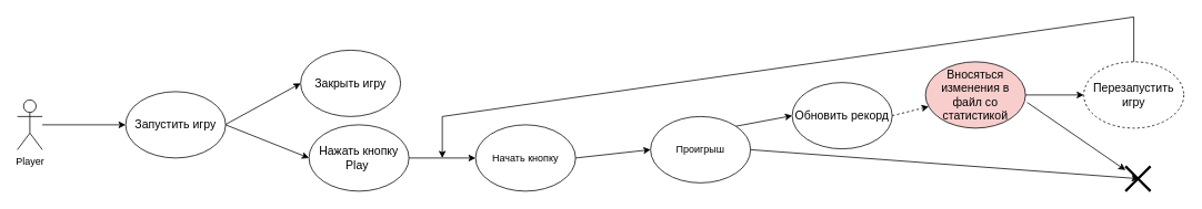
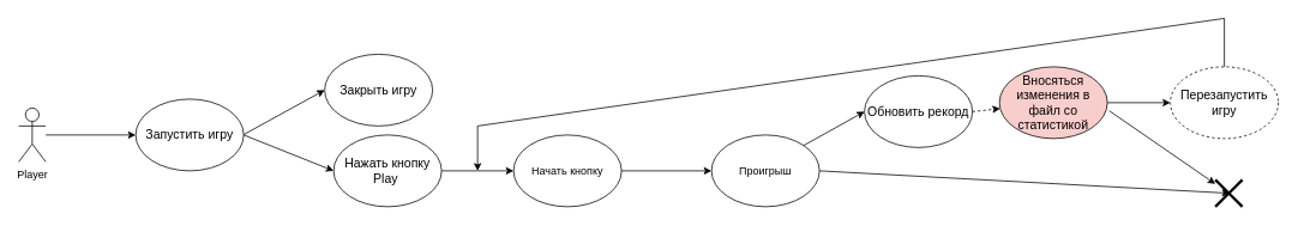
  <mxCell id="0" />
  <mxCell id="1" parent="0" />
  <mxCell id="2" value="Player" style="shape=umlActor;verticalLabelPosition=bottom;verticalAlign=top;html=1;outlineConnect=0;" parent="1" vertex="1"><mxGeometry x="20" y="120" width="30" height="60" as="geometry" /></mxCell>
  <mxCell id="3" value="&lt;font style=&quot;font-size: 14px&quot;&gt;Запустить игру&lt;/font&gt;" style="ellipse;whiteSpace=wrap;html=1;" parent="1" vertex="1"><mxGeometry x="150" y="110" width="120" height="80" as="geometry" /></mxCell>
  <mxCell id="4" value="" style="endArrow=classic;html=1;entryX=0;entryY=0.5;entryDx=0;entryDy=0;" parent="1" target="3" edge="1"><mxGeometry width="50" height="50" relative="1" as="geometry"><mxPoint x="50" y="150" as="sourcePoint" /><mxPoint x="110" y="130" as="targetPoint" /></mxGeometry></mxCell>
  <mxCell id="5" value="" style="endArrow=classic;html=1;" parent="1" edge="1"><mxGeometry width="50" height="50" relative="1" as="geometry"><mxPoint x="270" y="149.58" as="sourcePoint" /><mxPoint x="360" y="100" as="targetPoint" /></mxGeometry></mxCell>
  <mxCell id="6" value="&lt;font style=&quot;font-size: 14px&quot;&gt;Закрыть игру&lt;/font&gt;" style="ellipse;whiteSpace=wrap;html=1;" parent="1" vertex="1"><mxGeometry x="360" y="60" width="120" height="80" as="geometry" /></mxCell>
  <mxCell id="7" value="" style="endArrow=classic;html=1;exitX=1;exitY=0.5;exitDx=0;exitDy=0;" parent="1" source="3" edge="1"><mxGeometry width="50" height="50" relative="1" as="geometry"><mxPoint x="370" y="220" as="sourcePoint" /><mxPoint x="370" y="190" as="targetPoint" /></mxGeometry></mxCell>
  <mxCell id="8" value="&lt;span style=&quot;font-size: 14px&quot;&gt;Нажать кнопку&lt;br&gt;Play&amp;nbsp;&lt;br&gt;&lt;/span&gt;" style="ellipse;whiteSpace=wrap;html=1;" parent="1" vertex="1"><mxGeometry x="370" y="150" width="120" height="80" as="geometry" /></mxCell>
- <mxCell id="9" value="&lt;font style=&quot;font-size: 14px&quot;&gt;Обновить рекорд&lt;/font&gt;" style="ellipse;whiteSpace=wrap;html=1;" parent="1" vertex="1"><mxGeometry x="950" y="99" width="120" height="80" as="geometry" /></mxCell>
- <mxCell id="10" value="Проигрыш" style="ellipse;whiteSpace=wrap;html=1;" parent="1" vertex="1"><mxGeometry x="780" y="140" width="120" height="80" as="geometry" /></mxCell>
+ <mxCell id="9" value="&lt;font style=&quot;font-size: 14px&quot;&gt;Обновить рекорд&lt;/font&gt;" style="ellipse;whiteSpace=wrap;html=1;" parent="1" vertex="1"><mxGeometry x="960" y="84" width="120" height="80" as="geometry" /></mxCell>
+ <mxCell id="10" value="Проигрыш" style="ellipse;whiteSpace=wrap;html=1;" parent="1" vertex="1"><mxGeometry x="790" y="150" width="120" height="80" as="geometry" /></mxCell>
  <mxCell id="11" value="&lt;font style=&quot;font-size: 14px&quot;&gt;Вносяться изменения в файл со статистикой&lt;/font&gt;" style="ellipse;whiteSpace=wrap;html=1;fillColor=#f8cecc;" parent="1" vertex="1"><mxGeometry x="1110" y="74" width="120" height="80" as="geometry" /></mxCell>
  <mxCell id="12" value="" style="endArrow=classic;html=1;exitX=1;exitY=0.5;exitDx=0;exitDy=0;dashed=1;" parent="1" source="9" target="11" edge="1"><mxGeometry width="50" height="50" relative="1" as="geometry"><mxPoint x="1080" y="354" as="sourcePoint" /><mxPoint x="1240" y="354" as="targetPoint" /></mxGeometry></mxCell>
  <mxCell id="13" value="" style="endArrow=classic;html=1;exitX=1;exitY=0.5;exitDx=0;exitDy=0;entryX=0;entryY=0.5;entryDx=0;entryDy=0;" parent="1" source="11" edge="1" target="14"><mxGeometry width="50" height="50" relative="1" as="geometry"><mxPoint x="1310" y="334" as="sourcePoint" /><mxPoint x="1330" y="354" as="targetPoint" /></mxGeometry></mxCell>
  <mxCell id="14" value="&lt;font style=&quot;font-size: 14px&quot;&gt;Перезапустить&lt;br&gt;игру&lt;br&gt;&lt;/font&gt;" style="ellipse;whiteSpace=wrap;html=1;dashed=1;" parent="1" vertex="1"><mxGeometry x="1300" y="74" width="120" height="80" as="geometry" /></mxCell>
  <mxCell id="15" value="" style="endArrow=classic;html=1;rounded=0;exitX=1;exitY=0.5;exitDx=0;exitDy=0;" edge="1" parent="1" source="8"><mxGeometry width="50" height="50" relative="1" as="geometry"><mxPoint x="700" y="260" as="sourcePoint" /><mxPoint x="570" y="190" as="targetPoint" /></mxGeometry></mxCell>
  <mxCell id="16" value="Начать кнопку" style="ellipse;whiteSpace=wrap;html=1;" vertex="1" parent="1"><mxGeometry x="570" y="150" width="120" height="80" as="geometry" /></mxCell>
  <mxCell id="17" value="" style="endArrow=classic;html=1;rounded=0;entryX=0;entryY=0.5;entryDx=0;entryDy=0;" edge="1" parent="1" target="10"><mxGeometry width="50" height="50" relative="1" as="geometry"><mxPoint x="690" y="190" as="sourcePoint" /><mxPoint x="740" y="140" as="targetPoint" /></mxGeometry></mxCell>
  <mxCell id="18" value="" style="endArrow=classic;html=1;rounded=0;exitX=1;exitY=0;exitDx=0;exitDy=0;entryX=0;entryY=0.5;entryDx=0;entryDy=0;" edge="1" parent="1" source="10" target="9"><mxGeometry width="50" height="50" relative="1" as="geometry"><mxPoint x="980" y="260" as="sourcePoint" /><mxPoint x="1030" y="210" as="targetPoint" /></mxGeometry></mxCell>
  <mxCell id="19" value="" style="endArrow=classic;html=1;rounded=0;" edge="1" parent="1"><mxGeometry width="50" height="50" relative="1" as="geometry"><mxPoint x="530" y="140" as="sourcePoint" /><mxPoint x="530" y="190" as="targetPoint" /></mxGeometry></mxCell>
  <mxCell id="20" value="" style="endArrow=none;html=1;rounded=0;exitX=0.5;exitY=0;exitDx=0;exitDy=0;" edge="1" parent="1" source="14"><mxGeometry width="50" height="50" relative="1" as="geometry"><mxPoint x="1200" y="30" as="sourcePoint" /><mxPoint x="1360" y="20" as="targetPoint" /></mxGeometry></mxCell>
  <mxCell id="21" value="" style="endArrow=none;html=1;rounded=0;" edge="1" parent="1"><mxGeometry width="50" height="50" relative="1" as="geometry"><mxPoint x="530" y="140" as="sourcePoint" /><mxPoint x="1360" y="20" as="targetPoint" /></mxGeometry></mxCell>
  <mxCell id="22" value="" style="shape=umlDestroy;whiteSpace=wrap;html=1;strokeWidth=3;strokeColor=default;" vertex="1" parent="1"><mxGeometry x="1350" y="200" width="30" height="30" as="geometry" /></mxCell>
  <mxCell id="23" value="" style="endArrow=classic;html=1;rounded=0;exitX=1;exitY=0.5;exitDx=0;exitDy=0;entryX=0.533;entryY=0.5;entryDx=0;entryDy=0;entryPerimeter=0;" edge="1" parent="1" source="10" target="22"><mxGeometry width="50" height="50" relative="1" as="geometry"><mxPoint x="980" y="200" as="sourcePoint" /><mxPoint x="1030" y="150" as="targetPoint" /></mxGeometry></mxCell>
  <mxCell id="24" value="" style="endArrow=classic;html=1;rounded=0;exitX=1.017;exitY=0.613;exitDx=0;exitDy=0;exitPerimeter=0;" edge="1" parent="1" source="11" target="22"><mxGeometry width="50" height="50" relative="1" as="geometry"><mxPoint x="1260" y="150" as="sourcePoint" /><mxPoint x="1030" y="150" as="targetPoint" /></mxGeometry></mxCell>
